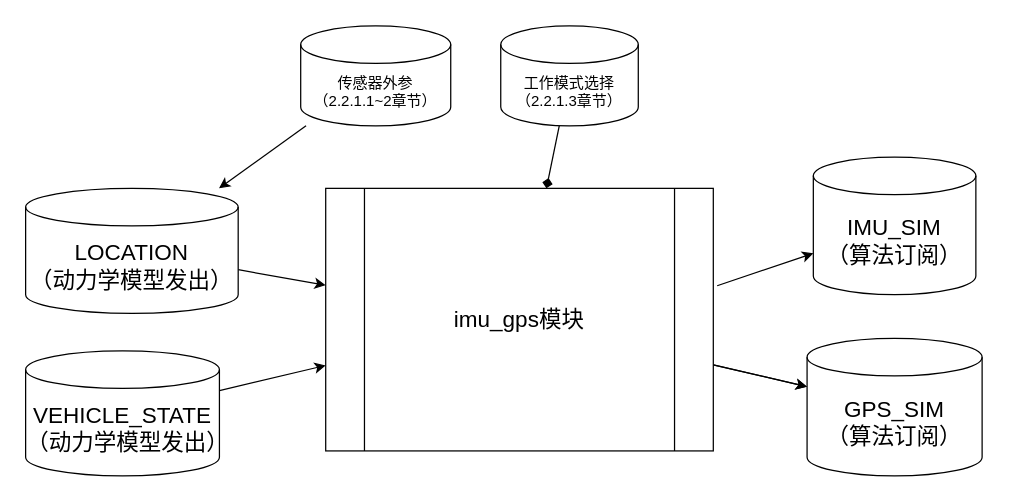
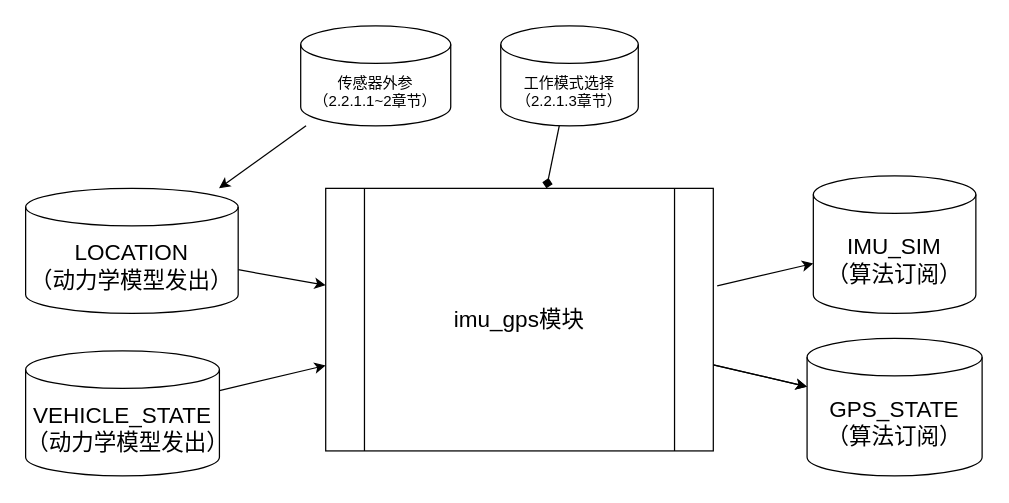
  <mxCell id="0" />
  <mxCell id="1" parent="0" />
  <mxCell id="2" value="" style="edgeStyle=none;html=1;fontSize=18;" parent="1" source="3" target="10" edge="1"><mxGeometry relative="1" as="geometry" /></mxCell>
  <mxCell id="3" value="传感器外参&lt;br&gt;（2.2.1.1~2章节）" style="shape=cylinder3;whiteSpace=wrap;html=1;boundedLbl=1;backgroundOutline=1;size=15;" parent="1" vertex="1"><mxGeometry x="240" y="20" width="120" height="80" as="geometry" /></mxCell>
  <mxCell id="4" value="" style="edgeStyle=none;html=1;fontSize=18;endArrow=diamond;" parent="1" source="5" target="8" edge="1"><mxGeometry relative="1" as="geometry" /></mxCell>
  <mxCell id="5" value="工作模式选择&lt;br&gt;（2.2.1.3章节）" style="shape=cylinder3;whiteSpace=wrap;html=1;boundedLbl=1;backgroundOutline=1;size=15;" parent="1" vertex="1"><mxGeometry x="400" y="20" width="110" height="80" as="geometry" /></mxCell>
  <mxCell id="6" value="" style="edgeStyle=none;html=1;fontSize=18;" parent="1" source="8" target="15" edge="1"><mxGeometry relative="1" as="geometry" /></mxCell>
  <mxCell id="7" value="" style="edgeStyle=none;html=1;fontSize=18;" parent="1" source="8" target="15" edge="1"><mxGeometry relative="1" as="geometry" /></mxCell>
  <mxCell id="8" value="&lt;font style=&quot;font-size: 18px;&quot;&gt;imu_gps模块&lt;/font&gt;" style="shape=process;whiteSpace=wrap;html=1;backgroundOutline=1;" parent="1" vertex="1"><mxGeometry x="260" y="150" width="310" height="210" as="geometry" /></mxCell>
  <mxCell id="9" value="" style="edgeStyle=none;html=1;fontSize=18;" parent="1" source="10" target="8" edge="1"><mxGeometry relative="1" as="geometry" /></mxCell>
  <mxCell id="10" value="LOCATION&lt;br&gt;（动力学模型发出）" style="shape=cylinder3;whiteSpace=wrap;html=1;boundedLbl=1;backgroundOutline=1;size=15;fontSize=18;" parent="1" vertex="1"><mxGeometry x="20" y="150" width="170" height="100" as="geometry" /></mxCell>
  <mxCell id="11" value="" style="edgeStyle=none;html=1;fontSize=18;" parent="1" source="12" target="8" edge="1"><mxGeometry relative="1" as="geometry" /></mxCell>
  <mxCell id="12" value="VEHICLE_STATE&lt;br&gt;（动力学模型发出）" style="shape=cylinder3;whiteSpace=wrap;html=1;boundedLbl=1;backgroundOutline=1;size=15;fontSize=18;" parent="1" vertex="1"><mxGeometry x="20" y="280" width="155" height="100" as="geometry" /></mxCell>
  <mxCell id="13" value="" style="edgeStyle=none;html=1;fontSize=18;exitX=1.01;exitY=0.371;exitDx=0;exitDy=0;exitPerimeter=0;" parent="1" source="8" target="14" edge="1"><mxGeometry relative="1" as="geometry"><mxPoint x="590" y="190" as="targetPoint" /></mxGeometry></mxCell>
- <mxCell id="14" value="IMU_SIM&lt;br&gt;（算法订阅）" style="shape=cylinder3;whiteSpace=wrap;html=1;boundedLbl=1;backgroundOutline=1;size=15;fontSize=18;" parent="1" vertex="1"><mxGeometry x="650" y="125" width="130" height="110" as="geometry" /></mxCell>
- <mxCell id="15" value="GPS_SIM&lt;br&gt;（算法订阅）" style="shape=cylinder3;whiteSpace=wrap;html=1;boundedLbl=1;backgroundOutline=1;size=15;fontSize=18;" parent="1" vertex="1"><mxGeometry x="645" y="270" width="140" height="110" as="geometry" /></mxCell>
+ <mxCell id="14" value="IMU_SIM&lt;br&gt;（算法订阅）" style="shape=cylinder3;whiteSpace=wrap;html=1;boundedLbl=1;backgroundOutline=1;size=15;fontSize=18;" parent="1" vertex="1"><mxGeometry x="650" y="140" width="130" height="110" as="geometry" /></mxCell>
+ <mxCell id="15" value="GPS_STATE&lt;br&gt;（算法订阅）" style="shape=cylinder3;whiteSpace=wrap;html=1;boundedLbl=1;backgroundOutline=1;size=15;fontSize=18;" parent="1" vertex="1"><mxGeometry x="645" y="270" width="140" height="110" as="geometry" /></mxCell>
